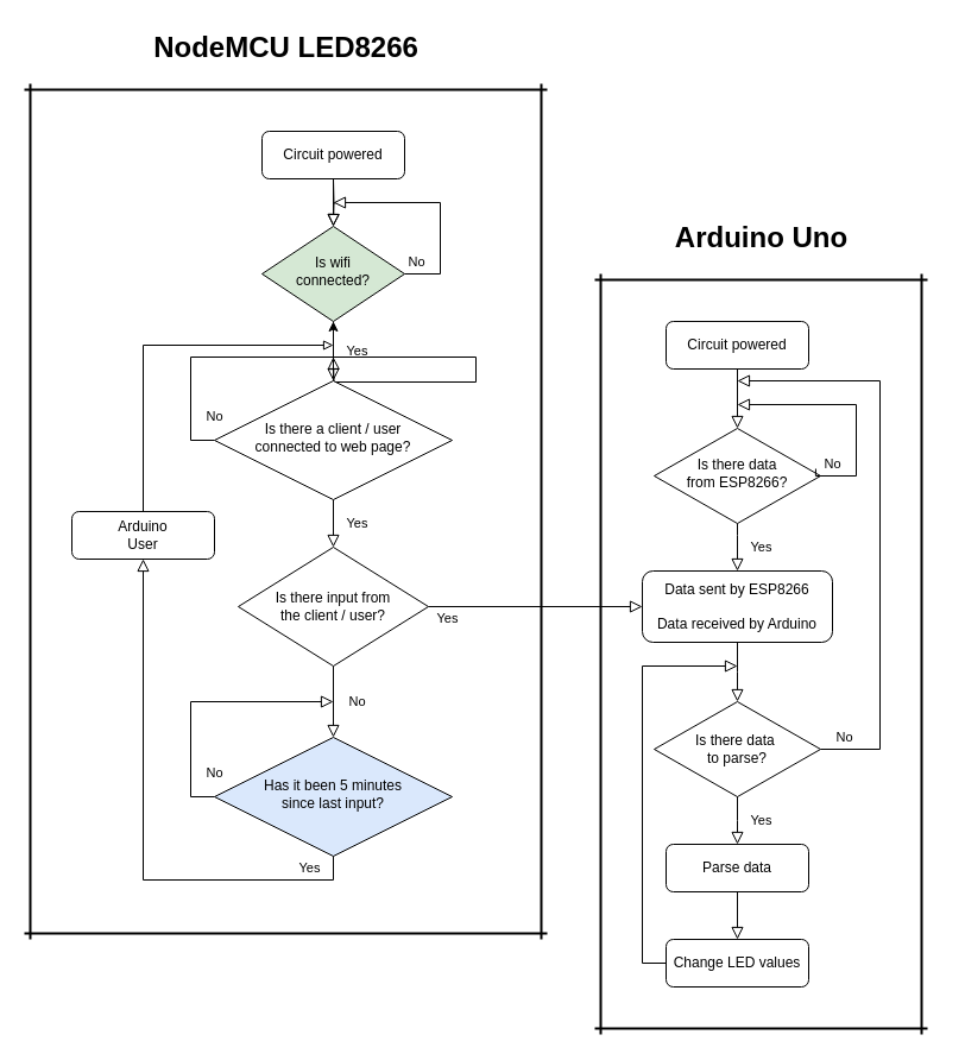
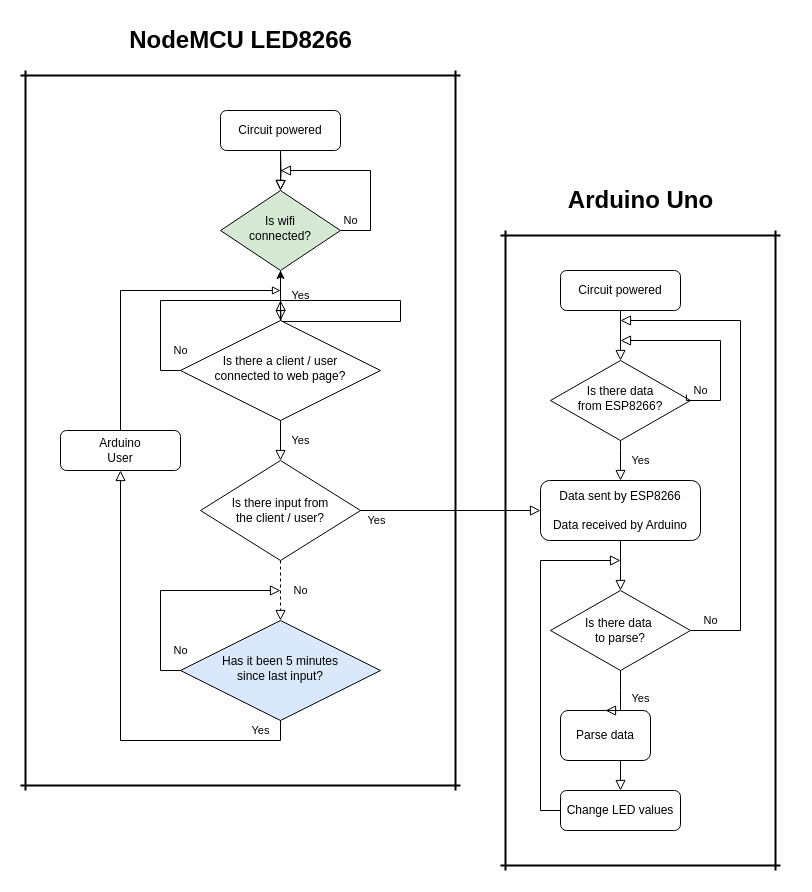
  <mxCell id="0" />
  <mxCell id="1" parent="0" />
  <mxCell id="2" value="" style="rounded=0;html=1;jettySize=auto;orthogonalLoop=1;fontSize=11;endArrow=block;endFill=0;endSize=8;strokeWidth=1;shadow=0;labelBackgroundColor=none;edgeStyle=orthogonalEdgeStyle;" parent="1" source="3" target="6" edge="1"><mxGeometry relative="1" as="geometry" /></mxCell>
  <mxCell id="3" value="Circuit powered" style="rounded=1;whiteSpace=wrap;html=1;fontSize=12;glass=0;strokeWidth=1;shadow=0;" parent="1" vertex="1"><mxGeometry x="220" y="110" width="120" height="40" as="geometry" /></mxCell>
  <mxCell id="4" value="Yes" style="rounded=0;html=1;jettySize=auto;orthogonalLoop=1;fontSize=11;endArrow=block;endFill=0;endSize=8;strokeWidth=1;shadow=0;labelBackgroundColor=none;edgeStyle=orthogonalEdgeStyle;" parent="1" source="6" target="10" edge="1"><mxGeometry y="20" relative="1" as="geometry"><mxPoint as="offset" /></mxGeometry></mxCell>
  <mxCell id="5" value="No" style="edgeStyle=orthogonalEdgeStyle;rounded=0;html=1;jettySize=auto;orthogonalLoop=1;fontSize=11;endArrow=block;endFill=0;endSize=8;strokeWidth=1;shadow=0;labelBackgroundColor=none;exitX=1;exitY=0.5;exitDx=0;exitDy=0;" parent="1" source="6" edge="1"><mxGeometry x="-0.889" y="10" relative="1" as="geometry"><mxPoint as="offset" /><mxPoint x="280" y="170" as="targetPoint" /><Array as="points"><mxPoint x="370" y="230" /><mxPoint x="370" y="170" /></Array></mxGeometry></mxCell>
  <mxCell id="6" value="Is wifi&lt;br&gt;connected?" style="rhombus;whiteSpace=wrap;html=1;shadow=0;fontFamily=Helvetica;fontSize=12;align=center;strokeWidth=1;spacing=6;spacingTop=-4;fillColor=#d5e8d4;" parent="1" vertex="1"><mxGeometry x="220" y="190" width="120" height="80" as="geometry" /></mxCell>
  <mxCell id="7" value="No" style="rounded=0;html=1;jettySize=auto;orthogonalLoop=1;fontSize=11;endArrow=block;endFill=0;endSize=8;strokeWidth=1;shadow=0;labelBackgroundColor=none;edgeStyle=orthogonalEdgeStyle;exitX=0;exitY=0.5;exitDx=0;exitDy=0;" parent="1" source="10" edge="1"><mxGeometry x="-1.0" y="-20" relative="1" as="geometry"><mxPoint as="offset" /><mxPoint x="280" y="300" as="targetPoint" /></mxGeometry></mxCell>
  <mxCell id="8" value="Yes" style="edgeStyle=orthogonalEdgeStyle;rounded=0;html=1;jettySize=auto;orthogonalLoop=1;fontSize=11;endArrow=block;endFill=0;endSize=8;strokeWidth=1;shadow=0;labelBackgroundColor=none;exitX=0.5;exitY=1;exitDx=0;exitDy=0;entryX=0.5;entryY=0;entryDx=0;entryDy=0;" parent="1" source="10" target="14" edge="1"><mxGeometry y="20" relative="1" as="geometry"><mxPoint as="offset" /></mxGeometry></mxCell>
  <mxCell id="9" value="" style="edgeStyle=orthogonalEdgeStyle;rounded=0;orthogonalLoop=1;jettySize=auto;html=1;" edge="1" parent="1" source="10" target="6"><mxGeometry relative="1" as="geometry" /></mxCell>
  <mxCell id="10" value="Is there a client / user&lt;br&gt;connected to web page?" style="rhombus;whiteSpace=wrap;html=1;shadow=0;fontFamily=Helvetica;fontSize=12;align=center;strokeWidth=1;spacing=6;spacingTop=-4;" parent="1" vertex="1"><mxGeometry x="180" y="320" width="200" height="100" as="geometry" /></mxCell>
  <mxCell id="11" value="Arduino&lt;br&gt;User" style="rounded=1;whiteSpace=wrap;html=1;fontSize=12;glass=0;strokeWidth=1;shadow=0;" parent="1" vertex="1"><mxGeometry x="60" y="430" width="120" height="40" as="geometry" /></mxCell>
  <mxCell id="12" value="" style="line;strokeWidth=2;html=1;" vertex="1" parent="1"><mxGeometry x="20" y="70" width="440" height="10" as="geometry" /></mxCell>
  <mxCell id="13" value="" style="line;strokeWidth=2;html=1;" vertex="1" parent="1"><mxGeometry x="20" y="780" width="440" height="10" as="geometry" /></mxCell>
  <mxCell id="14" value="Is there input from&lt;br&gt;the client / user?" style="rhombus;whiteSpace=wrap;html=1;" vertex="1" parent="1"><mxGeometry x="200" y="460" width="160" height="100" as="geometry" /></mxCell>
  <mxCell id="15" value="Has it been 5 minutes&lt;br&gt;since last input?" style="rhombus;whiteSpace=wrap;html=1;shadow=0;fontFamily=Helvetica;fontSize=12;align=center;strokeWidth=1;spacing=6;spacingTop=-4;fillColor=#dae8fc;" vertex="1" parent="1"><mxGeometry x="180" y="620" width="200" height="100" as="geometry" /></mxCell>
  <mxCell id="16" value="No" style="rounded=0;html=1;jettySize=auto;orthogonalLoop=1;fontSize=11;endArrow=block;endFill=0;endSize=8;strokeWidth=1;shadow=0;labelBackgroundColor=none;edgeStyle=orthogonalEdgeStyle;exitX=0;exitY=0.5;exitDx=0;exitDy=0;" edge="1" parent="1" source="15"><mxGeometry x="-1.0" y="-20" relative="1" as="geometry"><mxPoint as="offset" /><mxPoint x="100" y="630" as="sourcePoint" /><mxPoint x="280" y="590" as="targetPoint" /><Array as="points"><mxPoint x="160" y="670" /><mxPoint x="160" y="590" /></Array></mxGeometry></mxCell>
- <mxCell id="17" value="No" style="rounded=0;html=1;jettySize=auto;orthogonalLoop=1;fontSize=11;endArrow=block;endFill=0;endSize=8;strokeWidth=1;shadow=0;labelBackgroundColor=none;edgeStyle=orthogonalEdgeStyle;exitX=0.5;exitY=1;exitDx=0;exitDy=0;entryX=0.5;entryY=0;entryDx=0;entryDy=0;" edge="1" parent="1" source="14" target="15"><mxGeometry y="20" relative="1" as="geometry"><mxPoint as="offset" /><mxPoint x="190" y="380" as="sourcePoint" /><mxPoint x="290" y="310" as="targetPoint" /></mxGeometry></mxCell>
+ <mxCell id="17" value="No" style="rounded=0;html=1;jettySize=auto;orthogonalLoop=1;fontSize=11;endArrow=block;endFill=0;endSize=8;strokeWidth=1;shadow=0;labelBackgroundColor=none;edgeStyle=orthogonalEdgeStyle;exitX=0.5;exitY=1;exitDx=0;exitDy=0;entryX=0.5;entryY=0;entryDx=0;entryDy=0;dashed=1;" edge="1" parent="1" source="14" target="15"><mxGeometry y="20" relative="1" as="geometry"><mxPoint as="offset" /><mxPoint x="190" y="380" as="sourcePoint" /><mxPoint x="290" y="310" as="targetPoint" /></mxGeometry></mxCell>
  <mxCell id="18" value="Yes" style="edgeStyle=orthogonalEdgeStyle;rounded=0;html=1;jettySize=auto;orthogonalLoop=1;fontSize=11;endArrow=block;endFill=0;endSize=8;strokeWidth=1;shadow=0;labelBackgroundColor=none;exitX=0.5;exitY=1;exitDx=0;exitDy=0;" edge="1" parent="1" source="15"><mxGeometry x="-0.822" y="-10" relative="1" as="geometry"><mxPoint as="offset" /><mxPoint x="290" y="430" as="sourcePoint" /><mxPoint x="120" y="470" as="targetPoint" /><Array as="points"><mxPoint x="280" y="740" /><mxPoint x="120" y="740" /></Array></mxGeometry></mxCell>
  <mxCell id="19" value="" style="edgeStyle=elbowEdgeStyle;elbow=horizontal;endArrow=block;html=1;rounded=0;exitX=0.5;exitY=0;exitDx=0;exitDy=0;endFill=0;" edge="1" parent="1" source="11"><mxGeometry width="50" height="50" relative="1" as="geometry"><mxPoint x="90" y="310" as="sourcePoint" /><mxPoint x="280" y="290" as="targetPoint" /><Array as="points"><mxPoint x="120" y="280" /></Array></mxGeometry></mxCell>
  <mxCell id="20" value="Yes" style="edgeStyle=orthogonalEdgeStyle;rounded=0;html=1;jettySize=auto;orthogonalLoop=1;fontSize=11;endArrow=block;endFill=0;endSize=8;strokeWidth=1;shadow=0;labelBackgroundColor=none;exitX=1;exitY=0.5;exitDx=0;exitDy=0;entryX=0;entryY=0.5;entryDx=0;entryDy=0;" edge="1" parent="1" source="14" target="24"><mxGeometry x="-0.822" y="-10" relative="1" as="geometry"><mxPoint as="offset" /><mxPoint x="690.04" y="640" as="sourcePoint" /><mxPoint x="550" y="510" as="targetPoint" /><Array as="points" /></mxGeometry></mxCell>
  <mxCell id="21" value="" style="line;strokeWidth=2;direction=south;html=1;" vertex="1" parent="1"><mxGeometry x="20" y="70" width="10" height="720" as="geometry" /></mxCell>
  <mxCell id="22" value="" style="line;strokeWidth=2;direction=south;html=1;" vertex="1" parent="1"><mxGeometry x="450" y="70" width="10" height="720" as="geometry" /></mxCell>
  <mxCell id="23" value="NodeMCU LED8266" style="text;strokeColor=none;fillColor=none;html=1;fontSize=24;fontStyle=1;verticalAlign=middle;align=center;" vertex="1" parent="1"><mxGeometry x="190" y="20" width="100" height="40" as="geometry" /></mxCell>
  <mxCell id="24" value="Data sent by ESP8266&lt;br&gt;&lt;br&gt;Data received by Arduino" style="rounded=1;whiteSpace=wrap;html=1;fontSize=12;glass=0;strokeWidth=1;shadow=0;" vertex="1" parent="1"><mxGeometry x="540" y="480" width="160" height="60" as="geometry" /></mxCell>
  <mxCell id="25" value="Circuit powered" style="rounded=1;whiteSpace=wrap;html=1;fontSize=12;glass=0;strokeWidth=1;shadow=0;" vertex="1" parent="1"><mxGeometry x="560" y="270" width="120" height="40" as="geometry" /></mxCell>
  <mxCell id="26" value="" style="rounded=0;html=1;jettySize=auto;orthogonalLoop=1;fontSize=11;endArrow=block;endFill=0;endSize=8;strokeWidth=1;shadow=0;labelBackgroundColor=none;edgeStyle=orthogonalEdgeStyle;" edge="1" parent="1"><mxGeometry relative="1" as="geometry"><mxPoint x="280" y="150" as="sourcePoint" /><mxPoint x="280" y="190" as="targetPoint" /></mxGeometry></mxCell>
  <mxCell id="27" value="" style="rounded=0;html=1;jettySize=auto;orthogonalLoop=1;fontSize=11;endArrow=block;endFill=0;endSize=8;strokeWidth=1;shadow=0;labelBackgroundColor=none;edgeStyle=orthogonalEdgeStyle;exitX=0.5;exitY=1;exitDx=0;exitDy=0;entryX=0.5;entryY=0;entryDx=0;entryDy=0;" edge="1" parent="1" source="25" target="28"><mxGeometry relative="1" as="geometry"><mxPoint x="290" y="160" as="sourcePoint" /><mxPoint x="470" y="220" as="targetPoint" /></mxGeometry></mxCell>
  <mxCell id="28" value="Is there data&lt;br&gt;from ESP8266?" style="rhombus;whiteSpace=wrap;html=1;shadow=0;fontFamily=Helvetica;fontSize=12;align=center;strokeWidth=1;spacing=6;spacingTop=-4;" vertex="1" parent="1"><mxGeometry x="550" y="360" width="140" height="80" as="geometry" /></mxCell>
  <mxCell id="29" value="No" style="edgeStyle=orthogonalEdgeStyle;rounded=0;html=1;jettySize=auto;orthogonalLoop=1;fontSize=11;endArrow=block;endFill=0;endSize=8;strokeWidth=1;shadow=0;labelBackgroundColor=none;exitX=0.971;exitY=0.425;exitDx=0;exitDy=0;exitPerimeter=0;" edge="1" parent="1" source="28"><mxGeometry x="-0.8" y="10" relative="1" as="geometry"><mxPoint as="offset" /><mxPoint x="695.065" y="399.997" as="sourcePoint" /><mxPoint x="620" y="340" as="targetPoint" /><Array as="points"><mxPoint x="686" y="400" /><mxPoint x="720" y="400" /><mxPoint x="720" y="340" /><mxPoint x="620" y="340" /></Array></mxGeometry></mxCell>
  <mxCell id="30" value="Yes" style="edgeStyle=orthogonalEdgeStyle;rounded=0;html=1;jettySize=auto;orthogonalLoop=1;fontSize=11;endArrow=block;endFill=0;endSize=8;strokeWidth=1;shadow=0;labelBackgroundColor=none;exitX=0.5;exitY=1;exitDx=0;exitDy=0;entryX=0.5;entryY=0;entryDx=0;entryDy=0;" edge="1" parent="1" source="28" target="24"><mxGeometry y="20" relative="1" as="geometry"><mxPoint as="offset" /><mxPoint x="290" y="430" as="sourcePoint" /><mxPoint x="290" y="470" as="targetPoint" /><Array as="points"><mxPoint x="620" y="450" /><mxPoint x="620" y="450" /></Array></mxGeometry></mxCell>
  <mxCell id="31" value="Is there data&amp;nbsp;&lt;br&gt;to parse?" style="rhombus;whiteSpace=wrap;html=1;" vertex="1" parent="1"><mxGeometry x="550" y="590" width="140" height="80" as="geometry" /></mxCell>
  <mxCell id="32" value="No" style="edgeStyle=orthogonalEdgeStyle;rounded=0;html=1;jettySize=auto;orthogonalLoop=1;fontSize=11;endArrow=block;endFill=0;endSize=8;strokeWidth=1;shadow=0;labelBackgroundColor=none;exitX=1;exitY=0.5;exitDx=0;exitDy=0;" edge="1" parent="1" source="31"><mxGeometry x="-0.917" y="10" relative="1" as="geometry"><mxPoint as="offset" /><mxPoint x="695.94" y="624.04" as="sourcePoint" /><mxPoint x="620" y="320" as="targetPoint" /><Array as="points"><mxPoint x="740" y="630" /><mxPoint x="740" y="320" /><mxPoint x="630" y="320" /></Array></mxGeometry></mxCell>
  <mxCell id="33" value="" style="rounded=0;html=1;jettySize=auto;orthogonalLoop=1;fontSize=11;endArrow=block;endFill=0;endSize=8;strokeWidth=1;shadow=0;labelBackgroundColor=none;edgeStyle=orthogonalEdgeStyle;" edge="1" parent="1" source="24"><mxGeometry relative="1" as="geometry"><mxPoint x="619.57" y="540" as="sourcePoint" /><mxPoint x="620" y="590" as="targetPoint" /></mxGeometry></mxCell>
- <mxCell id="34" value="Parse data" style="rounded=1;whiteSpace=wrap;html=1;fontSize=12;glass=0;strokeWidth=1;shadow=0;" vertex="1" parent="1"><mxGeometry x="560" y="710" width="120" height="40" as="geometry" /></mxCell>
+ <mxCell id="34" value="Parse data" style="rounded=1;whiteSpace=wrap;html=1;fontSize=12;glass=0;strokeWidth=1;shadow=0;" vertex="1" parent="1"><mxGeometry x="560" y="710" width="90" height="50" as="geometry" /></mxCell>
  <mxCell id="35" value="" style="rounded=0;html=1;jettySize=auto;orthogonalLoop=1;fontSize=11;endArrow=block;endFill=0;endSize=8;strokeWidth=1;shadow=0;labelBackgroundColor=none;edgeStyle=orthogonalEdgeStyle;exitX=0.5;exitY=1;exitDx=0;exitDy=0;entryX=0.5;entryY=0;entryDx=0;entryDy=0;" edge="1" parent="1" source="34" target="36"><mxGeometry relative="1" as="geometry"><mxPoint x="290" y="600" as="sourcePoint" /><mxPoint x="620" y="800" as="targetPoint" /></mxGeometry></mxCell>
  <mxCell id="36" value="Change LED values" style="rounded=1;whiteSpace=wrap;html=1;fontSize=12;glass=0;strokeWidth=1;shadow=0;" vertex="1" parent="1"><mxGeometry x="560" y="790" width="120" height="40" as="geometry" /></mxCell>
  <mxCell id="37" value="" style="rounded=0;html=1;jettySize=auto;orthogonalLoop=1;fontSize=11;endArrow=block;endFill=0;endSize=8;strokeWidth=1;shadow=0;labelBackgroundColor=none;edgeStyle=orthogonalEdgeStyle;exitX=0;exitY=0.5;exitDx=0;exitDy=0;" edge="1" parent="1" source="36"><mxGeometry relative="1" as="geometry"><mxPoint x="290" y="690" as="sourcePoint" /><mxPoint x="620" y="560" as="targetPoint" /><Array as="points"><mxPoint x="540" y="810" /><mxPoint x="540" y="560" /></Array></mxGeometry></mxCell>
  <mxCell id="38" value="Yes" style="edgeStyle=orthogonalEdgeStyle;rounded=0;html=1;jettySize=auto;orthogonalLoop=1;fontSize=11;endArrow=block;endFill=0;endSize=8;strokeWidth=1;shadow=0;labelBackgroundColor=none;exitX=0.5;exitY=1;exitDx=0;exitDy=0;entryX=0.5;entryY=0;entryDx=0;entryDy=0;" edge="1" parent="1" source="31" target="34"><mxGeometry y="20" relative="1" as="geometry"><mxPoint as="offset" /><mxPoint x="630" y="450" as="sourcePoint" /><mxPoint x="630" y="490" as="targetPoint" /><Array as="points"><mxPoint x="620" y="690" /><mxPoint x="620" y="690" /></Array></mxGeometry></mxCell>
  <mxCell id="39" value="" style="line;strokeWidth=2;html=1;" vertex="1" parent="1"><mxGeometry x="500" y="230" width="280" height="10" as="geometry" /></mxCell>
  <mxCell id="40" value="" style="line;strokeWidth=2;html=1;" vertex="1" parent="1"><mxGeometry x="500" y="860" width="280" height="10" as="geometry" /></mxCell>
  <mxCell id="41" value="" style="line;strokeWidth=2;direction=south;html=1;" vertex="1" parent="1"><mxGeometry x="500" y="230" width="10" height="640" as="geometry" /></mxCell>
  <mxCell id="42" value="" style="line;strokeWidth=2;direction=south;html=1;" vertex="1" parent="1"><mxGeometry x="760" y="230" width="30" height="640" as="geometry" /></mxCell>
  <mxCell id="43" value="Arduino Uno" style="text;strokeColor=none;fillColor=none;html=1;fontSize=24;fontStyle=1;verticalAlign=middle;align=center;" vertex="1" parent="1"><mxGeometry x="590" y="180" width="100" height="40" as="geometry" /></mxCell>
